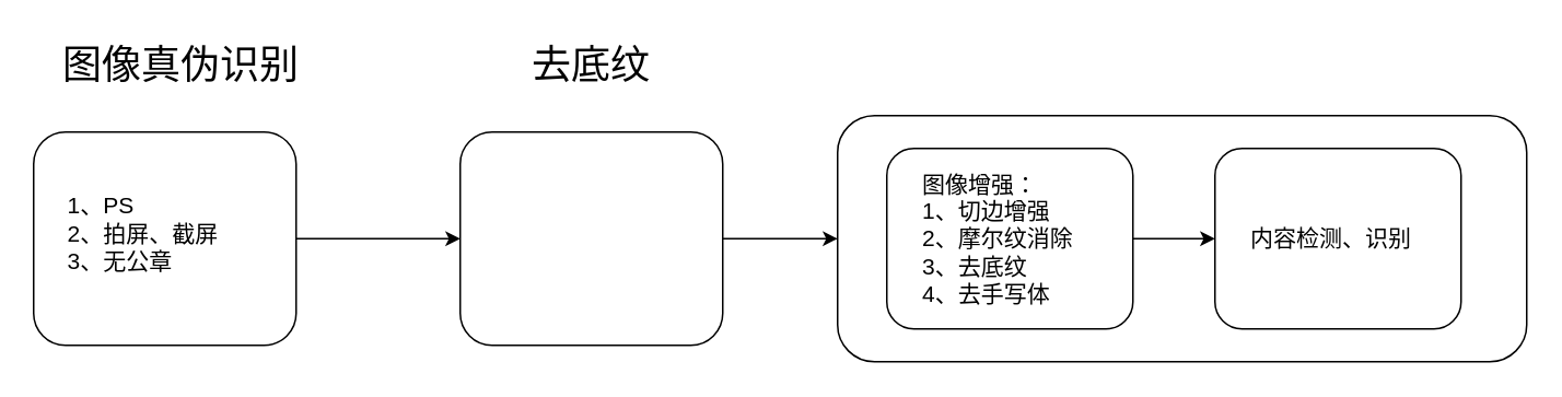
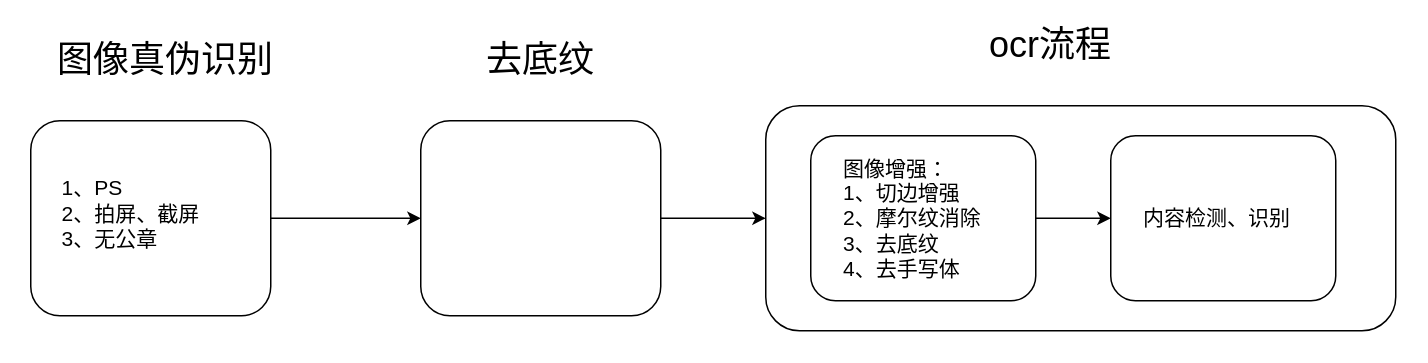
  <mxCell id="0" />
  <mxCell id="1" parent="0" />
  <mxCell id="2" style="edgeStyle=orthogonalEdgeStyle;rounded=0;orthogonalLoop=1;jettySize=auto;html=1;entryX=0;entryY=0.5;entryDx=0;entryDy=0;" edge="1" parent="1" source="17" target="15"><mxGeometry relative="1" as="geometry" /></mxCell>
  <mxCell id="3" value="&lt;font style=&quot;font-size: 24px;&quot;&gt;图像真伪识别&lt;/font&gt;" style="text;html=1;strokeColor=none;fillColor=none;align=center;verticalAlign=middle;whiteSpace=wrap;rounded=0;" vertex="1" parent="1"><mxGeometry x="20" y="30" width="180" height="20" as="geometry" /></mxCell>
  <mxCell id="4" value="&lt;font style=&quot;font-size: 24px;&quot;&gt;去底纹&lt;/font&gt;" style="text;html=1;strokeColor=none;fillColor=none;align=center;verticalAlign=middle;whiteSpace=wrap;rounded=0;" vertex="1" parent="1"><mxGeometry x="270" y="30" width="180" height="20" as="geometry" /></mxCell>
+ <mxCell id="5" value="&lt;font style=&quot;font-size: 24px;&quot;&gt;ocr流程&lt;/font&gt;" style="text;html=1;strokeColor=none;fillColor=none;align=center;verticalAlign=middle;whiteSpace=wrap;rounded=0;" vertex="1" parent="1"><mxGeometry x="630" y="20" width="140" height="20" as="geometry" /></mxCell>
  <mxCell id="6" value="" style="rounded=1;whiteSpace=wrap;html=1;" vertex="1" parent="1"><mxGeometry x="510" y="70" width="420" height="150" as="geometry" /></mxCell>
  <mxCell id="7" value="" style="group" vertex="1" connectable="0" parent="1"><mxGeometry x="540" y="90" width="150" height="110" as="geometry" /></mxCell>
  <mxCell id="8" value="" style="rounded=1;whiteSpace=wrap;html=1;" vertex="1" parent="7"><mxGeometry width="150" height="110.0" as="geometry" /></mxCell>
  <mxCell id="9" value="&lt;font style=&quot;font-size: 14px;&quot;&gt;图像增强：&lt;br&gt;1、切边增强&lt;br&gt;2、摩尔纹消除&lt;br&gt;3、去底纹&lt;br&gt;4、去手写体&lt;br&gt;&lt;/font&gt;" style="text;html=1;strokeColor=none;fillColor=none;align=left;verticalAlign=middle;whiteSpace=wrap;rounded=0;" vertex="1" parent="7"><mxGeometry x="19.75" y="10" width="110.5" height="90.0" as="geometry" /></mxCell>
  <mxCell id="10" value="" style="group" vertex="1" connectable="0" parent="1"><mxGeometry x="740" y="90" width="150" height="110" as="geometry" /></mxCell>
  <mxCell id="11" value="" style="rounded=1;whiteSpace=wrap;html=1;" vertex="1" parent="10"><mxGeometry width="150" height="110.0" as="geometry" /></mxCell>
  <mxCell id="12" value="&lt;font style=&quot;font-size: 14px;&quot;&gt;内容检测、识别&lt;br&gt;&lt;/font&gt;" style="text;html=1;strokeColor=none;fillColor=none;align=left;verticalAlign=middle;whiteSpace=wrap;rounded=0;" vertex="1" parent="10"><mxGeometry x="19.75" y="10" width="110.5" height="90.0" as="geometry" /></mxCell>
  <mxCell id="13" style="edgeStyle=orthogonalEdgeStyle;rounded=0;orthogonalLoop=1;jettySize=auto;html=1;entryX=0;entryY=0.5;entryDx=0;entryDy=0;" edge="1" parent="1" source="8" target="11"><mxGeometry relative="1" as="geometry" /></mxCell>
  <mxCell id="14" value="" style="group" vertex="1" connectable="0" parent="1"><mxGeometry x="280" y="80" width="160" height="130" as="geometry" /></mxCell>
  <mxCell id="15" value="" style="rounded=1;whiteSpace=wrap;html=1;" vertex="1" parent="14"><mxGeometry width="160" height="130" as="geometry" /></mxCell>
  <mxCell id="16" value="" style="group" vertex="1" connectable="0" parent="1"><mxGeometry x="20" y="80" width="180" height="130" as="geometry" /></mxCell>
  <mxCell id="17" value="" style="rounded=1;whiteSpace=wrap;html=1;" vertex="1" parent="16"><mxGeometry width="160" height="130" as="geometry" /></mxCell>
  <mxCell id="18" value="&lt;font style=&quot;font-size: 14px;&quot;&gt;1、PS&lt;br&gt;2、拍屏、截屏&lt;br&gt;3、无公章&lt;br&gt;&lt;/font&gt;" style="text;html=1;strokeColor=none;fillColor=none;align=left;verticalAlign=middle;whiteSpace=wrap;rounded=0;" vertex="1" parent="16"><mxGeometry x="19" y="17" width="161" height="90" as="geometry" /></mxCell>
  <mxCell id="19" style="edgeStyle=orthogonalEdgeStyle;rounded=0;orthogonalLoop=1;jettySize=auto;html=1;entryX=0;entryY=0.5;entryDx=0;entryDy=0;" edge="1" parent="1" source="15" target="6"><mxGeometry relative="1" as="geometry" /></mxCell>
